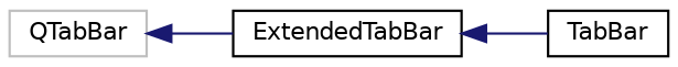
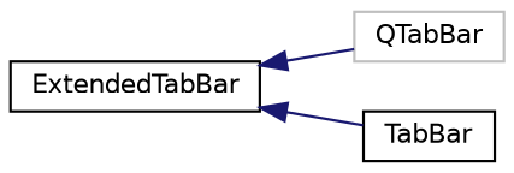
  digraph {
    rankdir=LR
    node [color=black fillcolor=white fontname=Helvetica fontsize=10 shape=record style=filled]
    edge [color=midnightblue dir=back fontname=Helvetica fontsize=10 labelfontname=Helvetica labelfontsize=10 style=solid]
    n1 [color=grey75 height=0.2 label=QTabBar width=0.4]
    n2 [height=0.2 label=ExtendedTabBar width=0.4]
    n3 [height=0.2 label=TabBar width=0.4]
-   n1 -> n2
+   n2 -> n1
    n2 -> n3
  }
